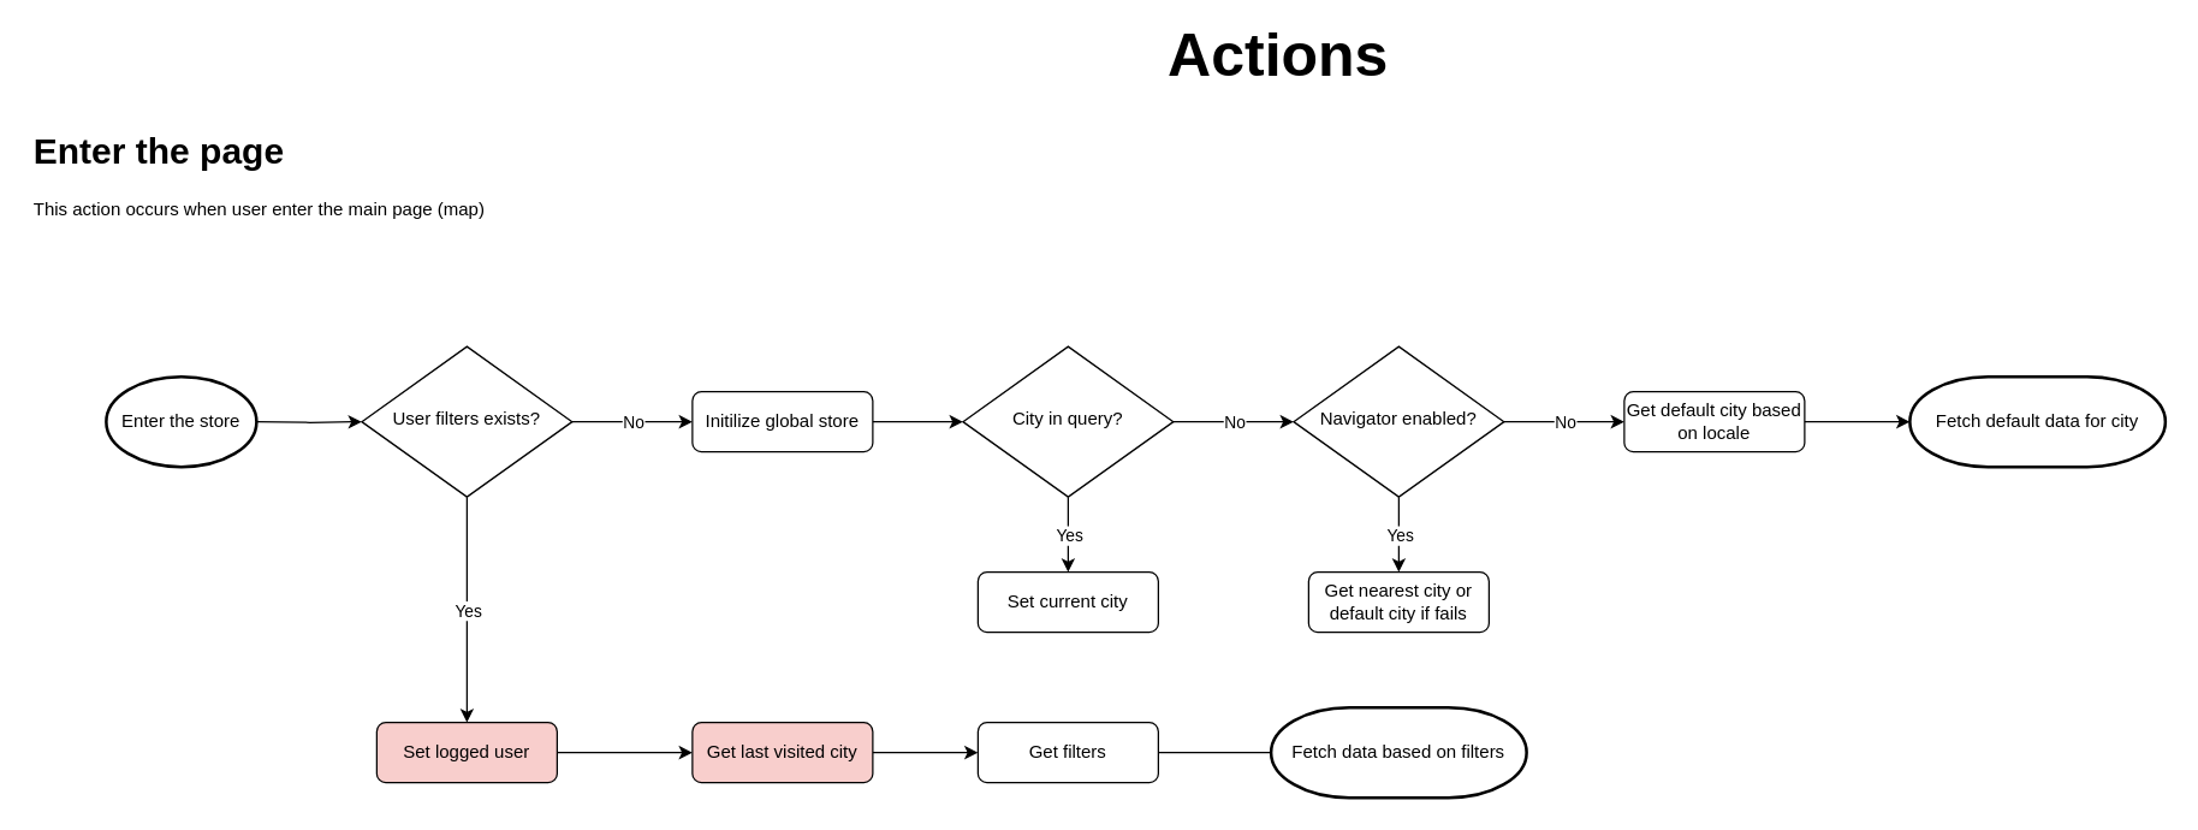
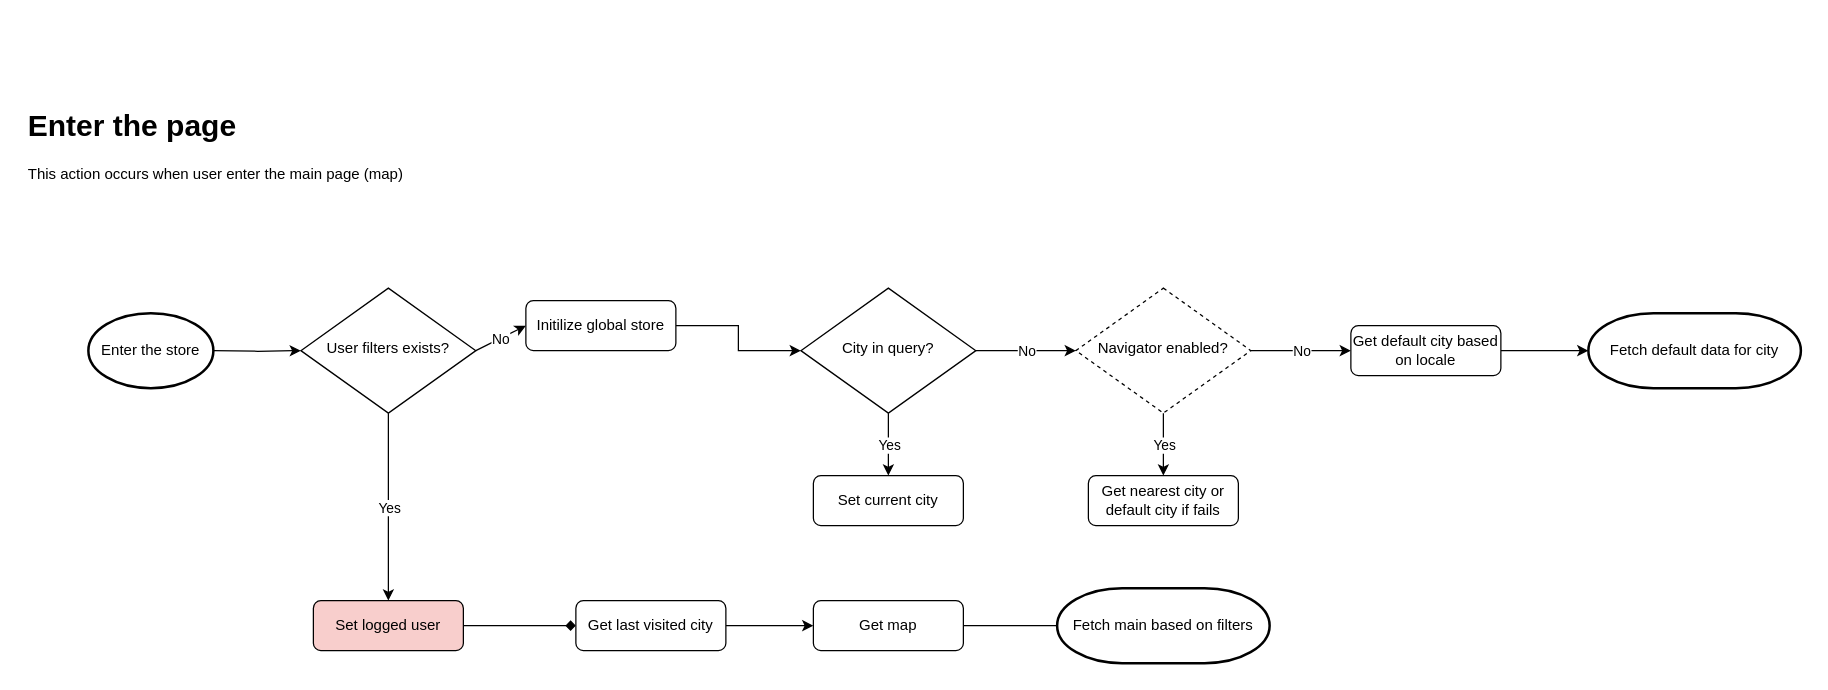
  <mxCell id="0" />
  <mxCell id="1" parent="0" />
  <mxCell id="2" style="edgeStyle=orthogonalEdgeStyle;rounded=0;orthogonalLoop=1;jettySize=auto;html=1;entryX=0;entryY=0.5;entryDx=0;entryDy=0;" edge="1" parent="1" target="3"><mxGeometry relative="1" as="geometry"><mxPoint x="170" y="280" as="sourcePoint" /></mxGeometry></mxCell>
  <mxCell id="3" value="User filters exists?" style="rhombus;whiteSpace=wrap;html=1;shadow=0;fontFamily=Helvetica;fontSize=12;align=center;strokeWidth=1;spacing=6;spacingTop=-4;" parent="1" vertex="1"><mxGeometry x="240" y="230" width="140" height="100" as="geometry" /></mxCell>
- <mxCell id="4" style="edgeStyle=orthogonalEdgeStyle;rounded=0;orthogonalLoop=1;jettySize=auto;html=1;entryX=0;entryY=0.5;entryDx=0;entryDy=0;" edge="1" parent="1" source="5" target="32"><mxGeometry relative="1" as="geometry" /></mxCell>
+ <mxCell id="4" style="edgeStyle=orthogonalEdgeStyle;rounded=0;orthogonalLoop=1;jettySize=auto;html=1;entryX=0;entryY=0.5;entryDx=0;entryDy=0;endArrow=diamond;" edge="1" parent="1" source="5" target="32"><mxGeometry relative="1" as="geometry" /></mxCell>
  <mxCell id="5" value="Set logged user" style="rounded=1;whiteSpace=wrap;html=1;fontSize=12;glass=0;strokeWidth=1;shadow=0;fillColor=#f8cecc;" parent="1" vertex="1"><mxGeometry x="250" y="480" width="120" height="40" as="geometry" /></mxCell>
  <mxCell id="6" value="&lt;h1 style=&quot;margin-top: 0px;&quot;&gt;Enter the page&lt;/h1&gt;&lt;div&gt;This action occurs when user enter the main page (map)&lt;/div&gt;&lt;div&gt;&lt;br&gt;&lt;/div&gt;" style="text;html=1;whiteSpace=wrap;overflow=hidden;rounded=0;" vertex="1" parent="1"><mxGeometry x="20" y="80" width="350" height="120" as="geometry" /></mxCell>
- <mxCell id="7" value="&lt;b&gt;&lt;font style=&quot;font-size: 40px;&quot;&gt;Actions&lt;/font&gt;&lt;/b&gt;" style="text;html=1;align=center;verticalAlign=middle;whiteSpace=wrap;rounded=0;" vertex="1" parent="1"><mxGeometry x="760" y="20" width="180" height="30" as="geometry" /></mxCell>
  <mxCell id="8" style="edgeStyle=orthogonalEdgeStyle;rounded=0;orthogonalLoop=1;jettySize=auto;html=1;entryX=0;entryY=0.5;entryDx=0;entryDy=0;" edge="1" parent="1" source="9" target="15"><mxGeometry relative="1" as="geometry" /></mxCell>
- <mxCell id="9" value="Initilize global store" style="rounded=1;whiteSpace=wrap;html=1;fontSize=12;glass=0;strokeWidth=1;shadow=0;" vertex="1" parent="1"><mxGeometry x="460" y="260" width="120" height="40" as="geometry" /></mxCell>
+ <mxCell id="9" value="Initilize global store" style="rounded=1;whiteSpace=wrap;html=1;fontSize=12;glass=0;strokeWidth=1;shadow=0;" vertex="1" parent="1"><mxGeometry x="420" y="240" width="120" height="40" as="geometry" /></mxCell>
  <mxCell id="10" value="" style="endArrow=classic;html=1;rounded=0;exitX=1;exitY=0.5;exitDx=0;exitDy=0;entryX=0;entryY=0.5;entryDx=0;entryDy=0;" edge="1" parent="1" source="3" target="9"><mxGeometry relative="1" as="geometry"><mxPoint x="360" y="410" as="sourcePoint" /><mxPoint x="460" y="410" as="targetPoint" /></mxGeometry></mxCell>
  <mxCell id="11" value="No" style="edgeLabel;resizable=0;html=1;;align=center;verticalAlign=middle;" connectable="0" vertex="1" parent="10"><mxGeometry relative="1" as="geometry" /></mxCell>
  <mxCell id="12" value="" style="endArrow=classic;html=1;rounded=0;exitX=0.5;exitY=1;exitDx=0;exitDy=0;entryX=0.5;entryY=0;entryDx=0;entryDy=0;" edge="1" parent="1" source="3" target="5"><mxGeometry relative="1" as="geometry"><mxPoint x="390" y="290" as="sourcePoint" /><mxPoint x="510" y="290" as="targetPoint" /></mxGeometry></mxCell>
  <mxCell id="13" value="Yes" style="edgeLabel;resizable=0;html=1;;align=center;verticalAlign=middle;" connectable="0" vertex="1" parent="12"><mxGeometry relative="1" as="geometry" /></mxCell>
  <mxCell id="14" value="Enter the store" style="strokeWidth=2;html=1;shape=mxgraph.flowchart.start_1;whiteSpace=wrap;" vertex="1" parent="1"><mxGeometry x="70" y="250" width="100" height="60" as="geometry" /></mxCell>
  <mxCell id="15" value="City in query?" style="rhombus;whiteSpace=wrap;html=1;shadow=0;fontFamily=Helvetica;fontSize=12;align=center;strokeWidth=1;spacing=6;spacingTop=-4;" vertex="1" parent="1"><mxGeometry x="640" y="230" width="140" height="100" as="geometry" /></mxCell>
  <mxCell id="16" value="" style="endArrow=classic;html=1;rounded=0;exitX=1;exitY=0.5;exitDx=0;exitDy=0;entryX=0;entryY=0.5;entryDx=0;entryDy=0;" edge="1" parent="1" source="15" target="21"><mxGeometry relative="1" as="geometry"><mxPoint x="780" y="279.47" as="sourcePoint" /><mxPoint x="860" y="279.47" as="targetPoint" /></mxGeometry></mxCell>
  <mxCell id="17" value="No" style="edgeLabel;resizable=0;html=1;;align=center;verticalAlign=middle;" connectable="0" vertex="1" parent="16"><mxGeometry relative="1" as="geometry" /></mxCell>
  <mxCell id="18" value="Set current city" style="rounded=1;whiteSpace=wrap;html=1;fontSize=12;glass=0;strokeWidth=1;shadow=0;" vertex="1" parent="1"><mxGeometry x="650" y="380" width="120" height="40" as="geometry" /></mxCell>
  <mxCell id="19" value="" style="endArrow=classic;html=1;rounded=0;exitX=0.5;exitY=1;exitDx=0;exitDy=0;entryX=0.5;entryY=0;entryDx=0;entryDy=0;" edge="1" parent="1" source="15" target="18"><mxGeometry relative="1" as="geometry"><mxPoint x="709.47" y="340" as="sourcePoint" /><mxPoint x="710" y="360" as="targetPoint" /></mxGeometry></mxCell>
  <mxCell id="20" value="Yes" style="edgeLabel;resizable=0;html=1;;align=center;verticalAlign=middle;" connectable="0" vertex="1" parent="19"><mxGeometry relative="1" as="geometry" /></mxCell>
- <mxCell id="21" value="Navigator enabled?" style="rhombus;whiteSpace=wrap;html=1;shadow=0;fontFamily=Helvetica;fontSize=12;align=center;strokeWidth=1;spacing=6;spacingTop=-4;" vertex="1" parent="1"><mxGeometry x="860" y="230" width="140" height="100" as="geometry" /></mxCell>
+ <mxCell id="21" value="Navigator enabled?" style="rhombus;whiteSpace=wrap;html=1;shadow=0;fontFamily=Helvetica;fontSize=12;align=center;strokeWidth=1;spacing=6;spacingTop=-4;dashed=1;" vertex="1" parent="1"><mxGeometry x="860" y="230" width="140" height="100" as="geometry" /></mxCell>
  <mxCell id="22" value="" style="endArrow=classic;html=1;rounded=0;exitX=0.5;exitY=1;exitDx=0;exitDy=0;entryX=0.5;entryY=0;entryDx=0;entryDy=0;" edge="1" parent="1" source="21" target="24"><mxGeometry relative="1" as="geometry"><mxPoint x="890" y="410" as="sourcePoint" /><mxPoint x="930" y="360" as="targetPoint" /></mxGeometry></mxCell>
  <mxCell id="23" value="Yes" style="edgeLabel;resizable=0;html=1;;align=center;verticalAlign=middle;" connectable="0" vertex="1" parent="22"><mxGeometry relative="1" as="geometry" /></mxCell>
  <mxCell id="24" value="Get nearest city or default city if fails" style="rounded=1;whiteSpace=wrap;html=1;fontSize=12;glass=0;strokeWidth=1;shadow=0;" vertex="1" parent="1"><mxGeometry x="870" y="380" width="120" height="40" as="geometry" /></mxCell>
  <mxCell id="25" style="edgeStyle=orthogonalEdgeStyle;rounded=0;orthogonalLoop=1;jettySize=auto;html=1;entryX=0;entryY=0.5;entryDx=0;entryDy=0;" edge="1" parent="1" source="26"><mxGeometry relative="1" as="geometry"><mxPoint x="1270" y="280" as="targetPoint" /></mxGeometry></mxCell>
  <mxCell id="26" value="Get default city based on locale" style="rounded=1;whiteSpace=wrap;html=1;fontSize=12;glass=0;strokeWidth=1;shadow=0;" vertex="1" parent="1"><mxGeometry x="1080" y="260" width="120" height="40" as="geometry" /></mxCell>
  <mxCell id="27" value="" style="endArrow=classic;html=1;rounded=0;exitX=1;exitY=0.5;exitDx=0;exitDy=0;entryX=0;entryY=0.5;entryDx=0;entryDy=0;" edge="1" parent="1" source="21" target="26"><mxGeometry relative="1" as="geometry"><mxPoint x="790" y="290" as="sourcePoint" /><mxPoint x="870" y="290" as="targetPoint" /></mxGeometry></mxCell>
  <mxCell id="28" value="No" style="edgeLabel;resizable=0;html=1;;align=center;verticalAlign=middle;" connectable="0" vertex="1" parent="27"><mxGeometry relative="1" as="geometry" /></mxCell>
  <mxCell id="29" style="edgeStyle=orthogonalEdgeStyle;rounded=0;orthogonalLoop=1;jettySize=auto;html=1;entryX=0;entryY=0.5;entryDx=0;entryDy=0;" edge="1" parent="1" source="30"><mxGeometry relative="1" as="geometry"><mxPoint x="870" y="500" as="targetPoint" /></mxGeometry></mxCell>
- <mxCell id="30" value="Get filters" style="rounded=1;whiteSpace=wrap;html=1;fontSize=12;glass=0;strokeWidth=1;shadow=0;" vertex="1" parent="1"><mxGeometry x="650" y="480" width="120" height="40" as="geometry" /></mxCell>
+ <mxCell id="30" value="Get map" style="rounded=1;whiteSpace=wrap;html=1;fontSize=12;glass=0;strokeWidth=1;shadow=0;" vertex="1" parent="1"><mxGeometry x="650" y="480" width="120" height="40" as="geometry" /></mxCell>
  <mxCell id="31" style="edgeStyle=orthogonalEdgeStyle;rounded=0;orthogonalLoop=1;jettySize=auto;html=1;entryX=0;entryY=0.5;entryDx=0;entryDy=0;" edge="1" parent="1" source="32" target="30"><mxGeometry relative="1" as="geometry" /></mxCell>
- <mxCell id="32" value="Get last visited city" style="rounded=1;whiteSpace=wrap;html=1;fontSize=12;glass=0;strokeWidth=1;shadow=0;fillColor=#f8cecc;" vertex="1" parent="1"><mxGeometry x="460" y="480" width="120" height="40" as="geometry" /></mxCell>
- <mxCell id="33" value="Fetch data based on filters" style="strokeWidth=2;html=1;shape=mxgraph.flowchart.terminator;whiteSpace=wrap;" vertex="1" parent="1"><mxGeometry x="845" y="470" width="170" height="60" as="geometry" /></mxCell>
+ <mxCell id="32" value="Get last visited city" style="rounded=1;whiteSpace=wrap;html=1;fontSize=12;glass=0;strokeWidth=1;shadow=0;" vertex="1" parent="1"><mxGeometry x="460" y="480" width="120" height="40" as="geometry" /></mxCell>
+ <mxCell id="33" value="Fetch main based on filters" style="strokeWidth=2;html=1;shape=mxgraph.flowchart.terminator;whiteSpace=wrap;" vertex="1" parent="1"><mxGeometry x="845" y="470" width="170" height="60" as="geometry" /></mxCell>
  <mxCell id="34" value="Fetch default data for city" style="strokeWidth=2;html=1;shape=mxgraph.flowchart.terminator;whiteSpace=wrap;" vertex="1" parent="1"><mxGeometry x="1270" y="250" width="170" height="60" as="geometry" /></mxCell>
